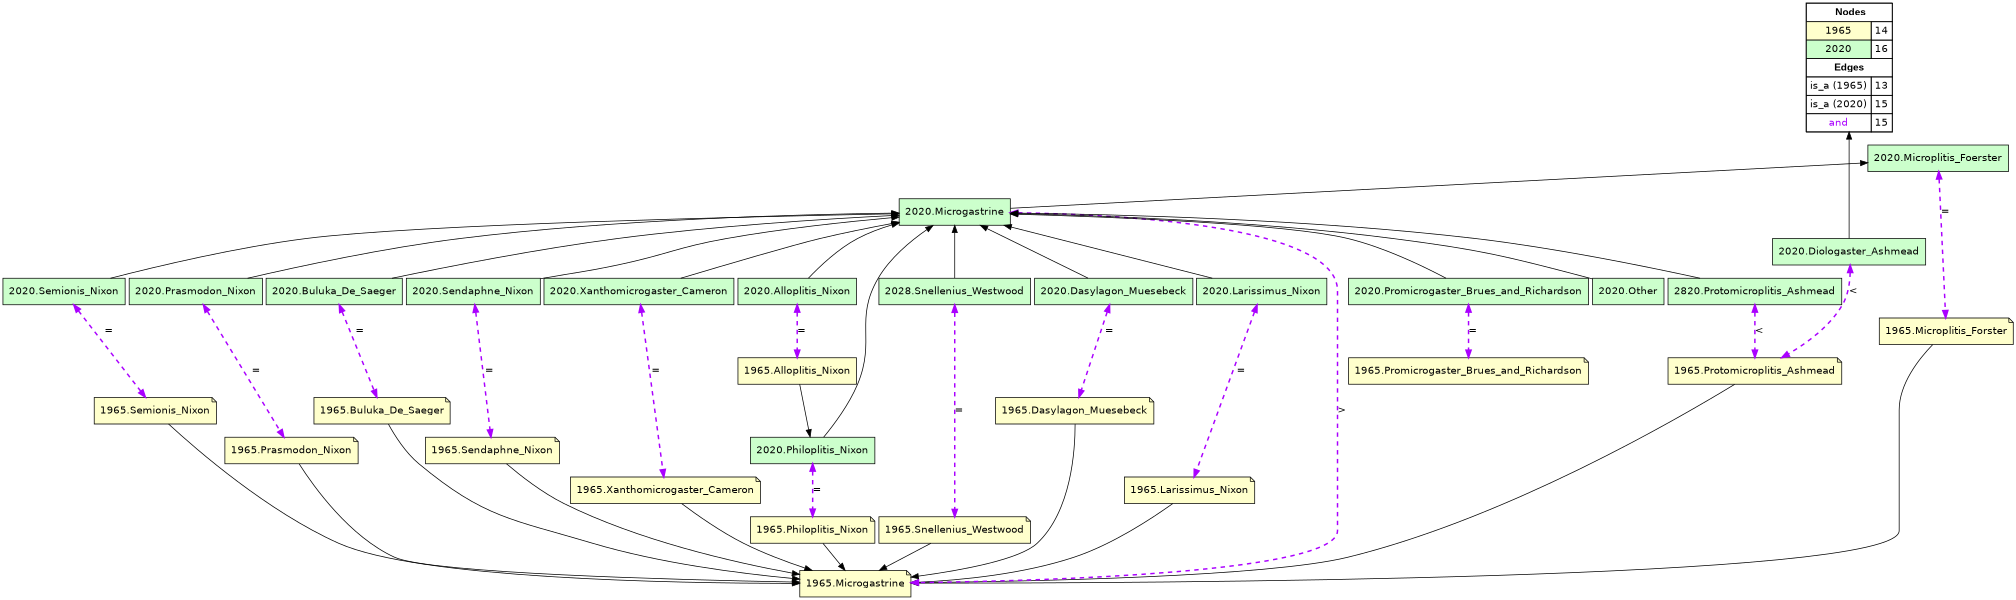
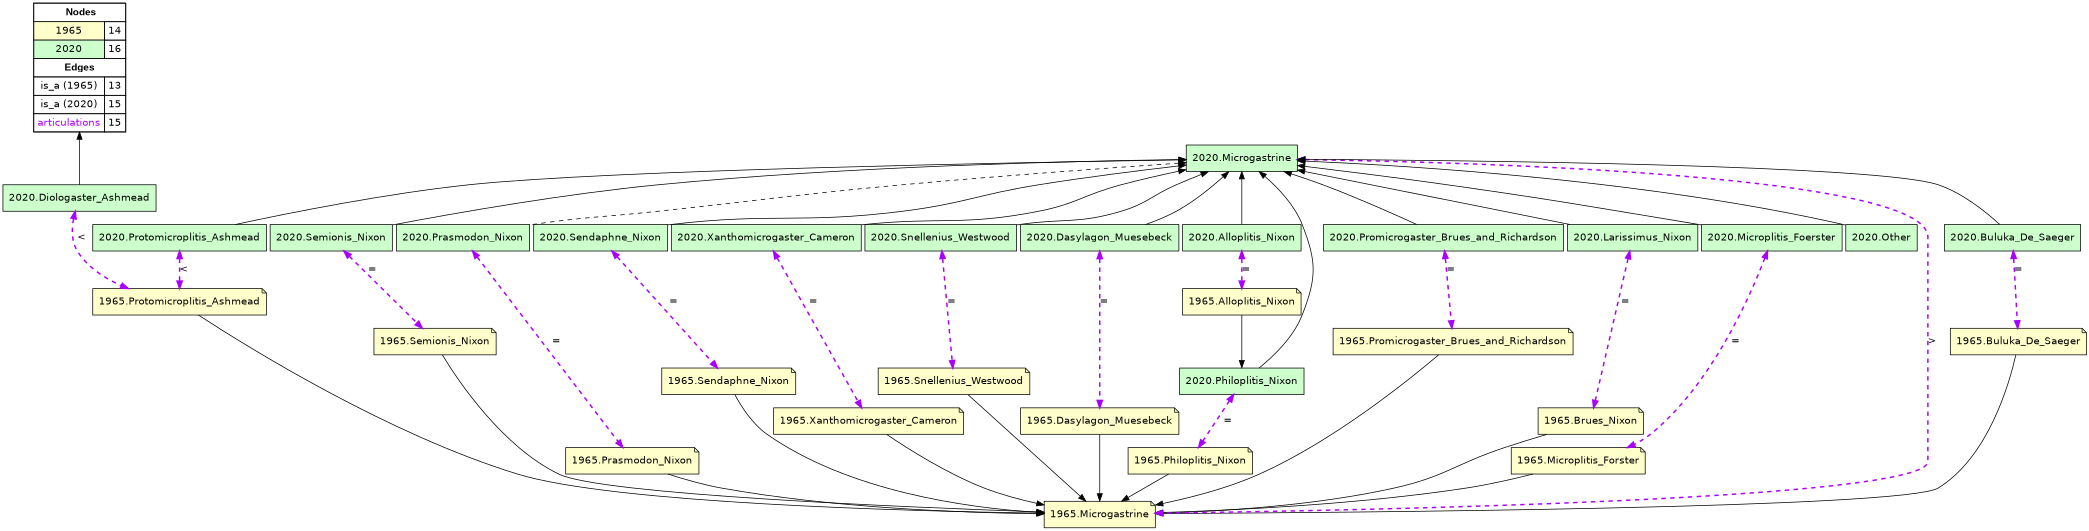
  digraph {
    rankdir=TB
    node [fillcolor="#CCFFCC" fontname=helvetica shape=box style=filled]
    edge [color="#000000" constraint=true dir=back penwidth=1 style=solid]
-   n1 [fillcolor=white label=<   <TABLE BORDER="0" CELLBORDER="1" CELLSPACING="0" CELLPADDING="4">  <TR> <TD COLSPAN="2"><font face="Arial Black"> Nodes</font></TD> </TR>  <TR>   <TD bgcolor="#FFFFCC" fontname="helvetica">1965</TD>   <TD>14</TD>   </TR>  <TR>   <TD bgcolor="#CCFFCC" fontname="helvetica">2020</TD>   <TD>16</TD>   </TR>  <TR> <TD COLSPAN="2"><font face = "Arial Black"> Edges </font></TD> </TR>  <TR>   <TD><font color ="#000000">is_a (1965)</font></TD><TD>13</TD> </TR> <TR>   <TD><font color ="#000000">is_a (2020)</font></TD><TD>15</TD> </TR> <TR>   <TD><font color ="#AA00FF">and</font></TD><TD>15</TD> </TR> </TABLE>   > margin=0]
+   n1 [fillcolor=white label=<   <TABLE BORDER="0" CELLBORDER="1" CELLSPACING="0" CELLPADDING="4">  <TR> <TD COLSPAN="2"><font face="Arial Black"> Nodes</font></TD> </TR>  <TR>   <TD bgcolor="#FFFFCC" fontname="helvetica">1965</TD>   <TD>14</TD>   </TR>  <TR>   <TD bgcolor="#CCFFCC" fontname="helvetica">2020</TD>   <TD>16</TD>   </TR>  <TR> <TD COLSPAN="2"><font face = "Arial Black"> Edges </font></TD> </TR>  <TR>   <TD><font color ="#000000">is_a (1965)</font></TD><TD>13</TD> </TR> <TR>   <TD><font color ="#000000">is_a (2020)</font></TD><TD>15</TD> </TR> <TR>   <TD><font color ="#AA00FF">articulations</font></TD><TD>15</TD> </TR> </TABLE>   > margin=0]
    "2020.Diologaster_Ashmead"
    "1965.Buluka_De_Saeger" [fillcolor="#FFFFCC" shape=note]
    "1965.Microgastrine" [fillcolor="#FFFFCC" shape=note]
    "1965.Philoplitis_Nixon" [fillcolor="#FFFFCC" shape=note]
    "1965.Semionis_Nixon" [fillcolor="#FFFFCC" shape=note]
    "1965.Prasmodon_Nixon" [fillcolor="#FFFFCC" shape=note]
    "1965.Protomicroplitis_Ashmead" [fillcolor="#FFFFCC" shape=note]
-   "1965.Alloplitis_Nixon" [fillcolor="#FFFFCC"]
+   "1965.Alloplitis_Nixon" [fillcolor="#FFFFCC" shape=note]
    "2020.Philoplitis_Nixon"
    "1965.Sendaphne_Nixon" [fillcolor="#FFFFCC" shape=note]
    "1965.Xanthomicrogaster_Cameron" [fillcolor="#FFFFCC" shape=note]
    "1965.Snellenius_Westwood" [fillcolor="#FFFFCC" shape=note]
    "1965.Dasylagon_Muesebeck" [fillcolor="#FFFFCC" shape=note]
    "1965.Promicrogaster_Brues_and_Richardson" [fillcolor="#FFFFCC" shape=note]
-   "1965.Larissimus_Nixon" [fillcolor="#FFFFCC" shape=note]
+   "1965.Larissimus_Nixon" [fillcolor="#FFFFCC" shape=note label="1965.Brues_Nixon"]
    "1965.Microplitis_Forster" [fillcolor="#FFFFCC" shape=note]
    "2020.Larissimus_Nixon"
    "2020.Semionis_Nixon"
    "2020.Sendaphne_Nixon"
    "2020.Xanthomicrogaster_Cameron"
    "2020.Microplitis_Foerster"
    "2020.Promicrogaster_Brues_and_Richardson"
    "2020.Buluka_De_Saeger"
-   "2020.Snellenius_Westwood" [label="2028.Snellenius_Westwood"]
+   "2020.Snellenius_Westwood"
    "2020.Alloplitis_Nixon"
    "2020.Microgastrine"
    "2020.Other"
-   "2020.Protomicroplitis_Ashmead" [label="2820.Protomicroplitis_Ashmead"]
+   "2020.Protomicroplitis_Ashmead"
    "2020.Dasylagon_Muesebeck"
    "2020.Prasmodon_Nixon"
    subgraph sub_1 {
      rank=source
      n1
    }
    n1 -> "2020.Diologaster_Ashmead"
    "2020.Diologaster_Ashmead" -> "1965.Protomicroplitis_Ashmead" [color="#AA00FF" dir=both label="<" penwidth=2 style=dashed]
    "1965.Buluka_De_Saeger" -> "1965.Microgastrine" [dir=forward]
    "1965.Philoplitis_Nixon" -> "1965.Microgastrine" [dir=forward]
    "1965.Semionis_Nixon" -> "1965.Microgastrine" [dir=forward]
    "1965.Prasmodon_Nixon" -> "1965.Microgastrine" [dir=forward]
    "1965.Protomicroplitis_Ashmead" -> "1965.Microgastrine" [dir=forward]
    "1965.Alloplitis_Nixon" -> "2020.Philoplitis_Nixon" [dir=forward]
    "2020.Philoplitis_Nixon" -> "1965.Philoplitis_Nixon" [color="#AA00FF" dir=both label="=" penwidth=2 style=dashed]
    "1965.Sendaphne_Nixon" -> "1965.Microgastrine" [dir=forward]
    "1965.Xanthomicrogaster_Cameron" -> "1965.Microgastrine" [dir=forward]
    "1965.Snellenius_Westwood" -> "1965.Microgastrine" [dir=forward]
    "1965.Dasylagon_Muesebeck" -> "1965.Microgastrine" [dir=forward]
+   "1965.Promicrogaster_Brues_and_Richardson" -> "1965.Microgastrine" [dir=forward]
    "1965.Larissimus_Nixon" -> "1965.Microgastrine" [dir=forward]
    "1965.Microplitis_Forster" -> "1965.Microgastrine" [dir=forward]
    "2020.Larissimus_Nixon" -> "1965.Larissimus_Nixon" [color="#AA00FF" dir=both label="=" penwidth=2 style=dashed]
    "2020.Semionis_Nixon" -> "1965.Semionis_Nixon" [color="#AA00FF" dir=both label="=" penwidth=2 style=dashed]
    "2020.Sendaphne_Nixon" -> "1965.Sendaphne_Nixon" [color="#AA00FF" dir=both label="=" penwidth=2 style=dashed]
    "2020.Xanthomicrogaster_Cameron" -> "1965.Xanthomicrogaster_Cameron" [color="#AA00FF" dir=both label="=" penwidth=2 style=dashed]
    "2020.Microplitis_Foerster" -> "1965.Microplitis_Forster" [color="#AA00FF" dir=both label="=" penwidth=2 style=dashed]
    "2020.Promicrogaster_Brues_and_Richardson" -> "1965.Promicrogaster_Brues_and_Richardson" [color="#AA00FF" dir=both label="=" penwidth=2 style=dashed]
    "2020.Buluka_De_Saeger" -> "1965.Buluka_De_Saeger" [color="#AA00FF" dir=both label="=" penwidth=2 style=dashed]
    "2020.Snellenius_Westwood" -> "1965.Snellenius_Westwood" [color="#AA00FF" dir=both label="=" penwidth=2 style=dashed]
    "2020.Alloplitis_Nixon" -> "1965.Alloplitis_Nixon" [color="#AA00FF" dir=both label="=" penwidth=2 style=dashed]
    "2020.Microgastrine" -> "1965.Microgastrine" [color="#AA00FF" dir=both label=">" penwidth=2 style=dashed]
    "2020.Microgastrine" -> "2020.Philoplitis_Nixon"
    "2020.Microgastrine" -> "2020.Larissimus_Nixon"
    "2020.Microgastrine" -> "2020.Semionis_Nixon"
    "2020.Microgastrine" -> "2020.Sendaphne_Nixon"
    "2020.Microgastrine" -> "2020.Xanthomicrogaster_Cameron"
-   "2020.Microplitis_Foerster" -> "2020.Microgastrine"
+   "2020.Microgastrine" -> "2020.Microplitis_Foerster"
    "2020.Microgastrine" -> "2020.Promicrogaster_Brues_and_Richardson"
    "2020.Microgastrine" -> "2020.Buluka_De_Saeger"
    "2020.Microgastrine" -> "2020.Snellenius_Westwood"
    "2020.Microgastrine" -> "2020.Alloplitis_Nixon"
    "2020.Microgastrine" -> "2020.Other"
    "2020.Microgastrine" -> "2020.Protomicroplitis_Ashmead"
    "2020.Microgastrine" -> "2020.Dasylagon_Muesebeck"
-   "2020.Microgastrine" -> "2020.Prasmodon_Nixon"
+   "2020.Microgastrine" -> "2020.Prasmodon_Nixon" [style=dashed]
    "2020.Protomicroplitis_Ashmead" -> "1965.Protomicroplitis_Ashmead" [color="#AA00FF" dir=both label="<" penwidth=2 style=dashed]
    "2020.Dasylagon_Muesebeck" -> "1965.Dasylagon_Muesebeck" [color="#AA00FF" dir=both label="=" penwidth=2 style=dashed]
    "2020.Prasmodon_Nixon" -> "1965.Prasmodon_Nixon" [color="#AA00FF" dir=both label="=" penwidth=2 style=dashed]
  }
